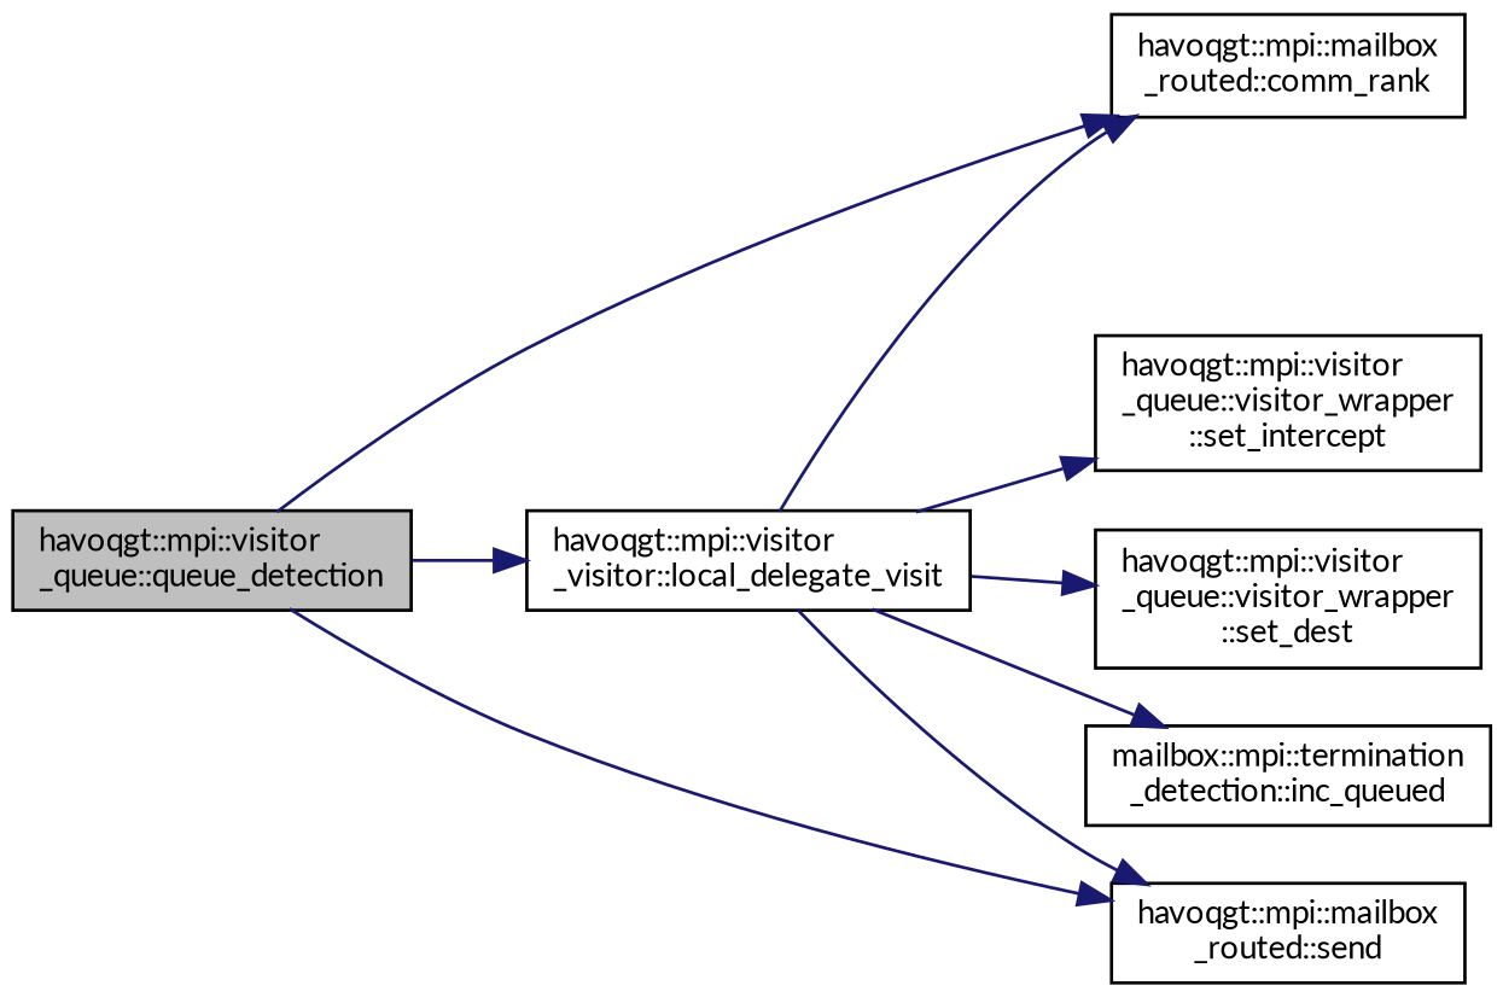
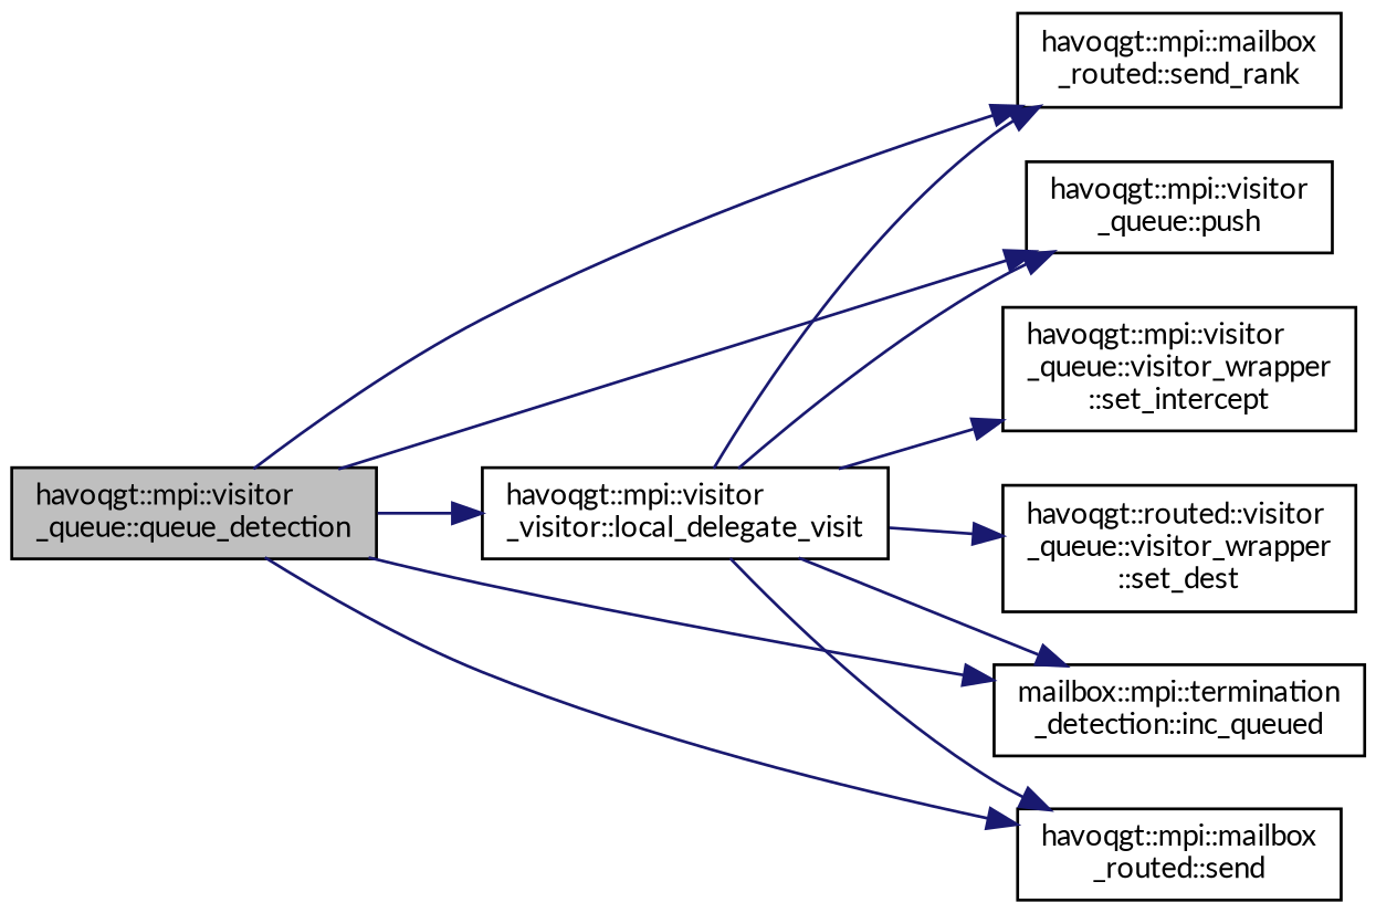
  digraph {
    fontname=Lato
    rankdir=LR
    node [color=black fillcolor=white fontname=Lato fontsize=10 shape=record style=filled]
    edge [color=midnightblue fontname=Lato fontsize=10 labelfontname=Helvetica labelfontsize=10 style=solid]
    n1 [fillcolor=grey75 fontcolor=black height=0.2 label="havoqgt::mpi::visitor\l_queue::queue_detection" width=0.4]
    n2 [height=0.2 label="havoqgt::mpi::visitor\l_visitor::local_delegate_visit" width=0.4]
-   n3 [height=0.2 label="havoqgt::mpi::mailbox\l_routed::comm_rank" width=0.4]
+   n3 [height=0.2 label="havoqgt::mpi::mailbox\l_routed::send_rank" width=0.4]
+   n4 [height=0.2 label="havoqgt::mpi::visitor\l_queue::push" width=0.4]
    n5 [height=0.2 label="mailbox::mpi::termination\l_detection::inc_queued" width=0.4]
    n6 [height=0.2 label="havoqgt::mpi::mailbox\l_routed::send" width=0.4]
    n7 [height=0.2 label="havoqgt::mpi::visitor\l_queue::visitor_wrapper\l::set_intercept" width=0.4]
-   n8 [height=0.2 label="havoqgt::mpi::visitor\l_queue::visitor_wrapper\l::set_dest" width=0.4]
+   n8 [height=0.2 label="havoqgt::routed::visitor\l_queue::visitor_wrapper\l::set_dest" width=0.4]
    n1 -> n2
    n1 -> n3
+   n1 -> n4
+   n1 -> n5
    n1 -> n6
    n2 -> n3
+   n2 -> n4
    n2 -> n5
    n2 -> n6
    n2 -> n7
    n2 -> n8
  }
